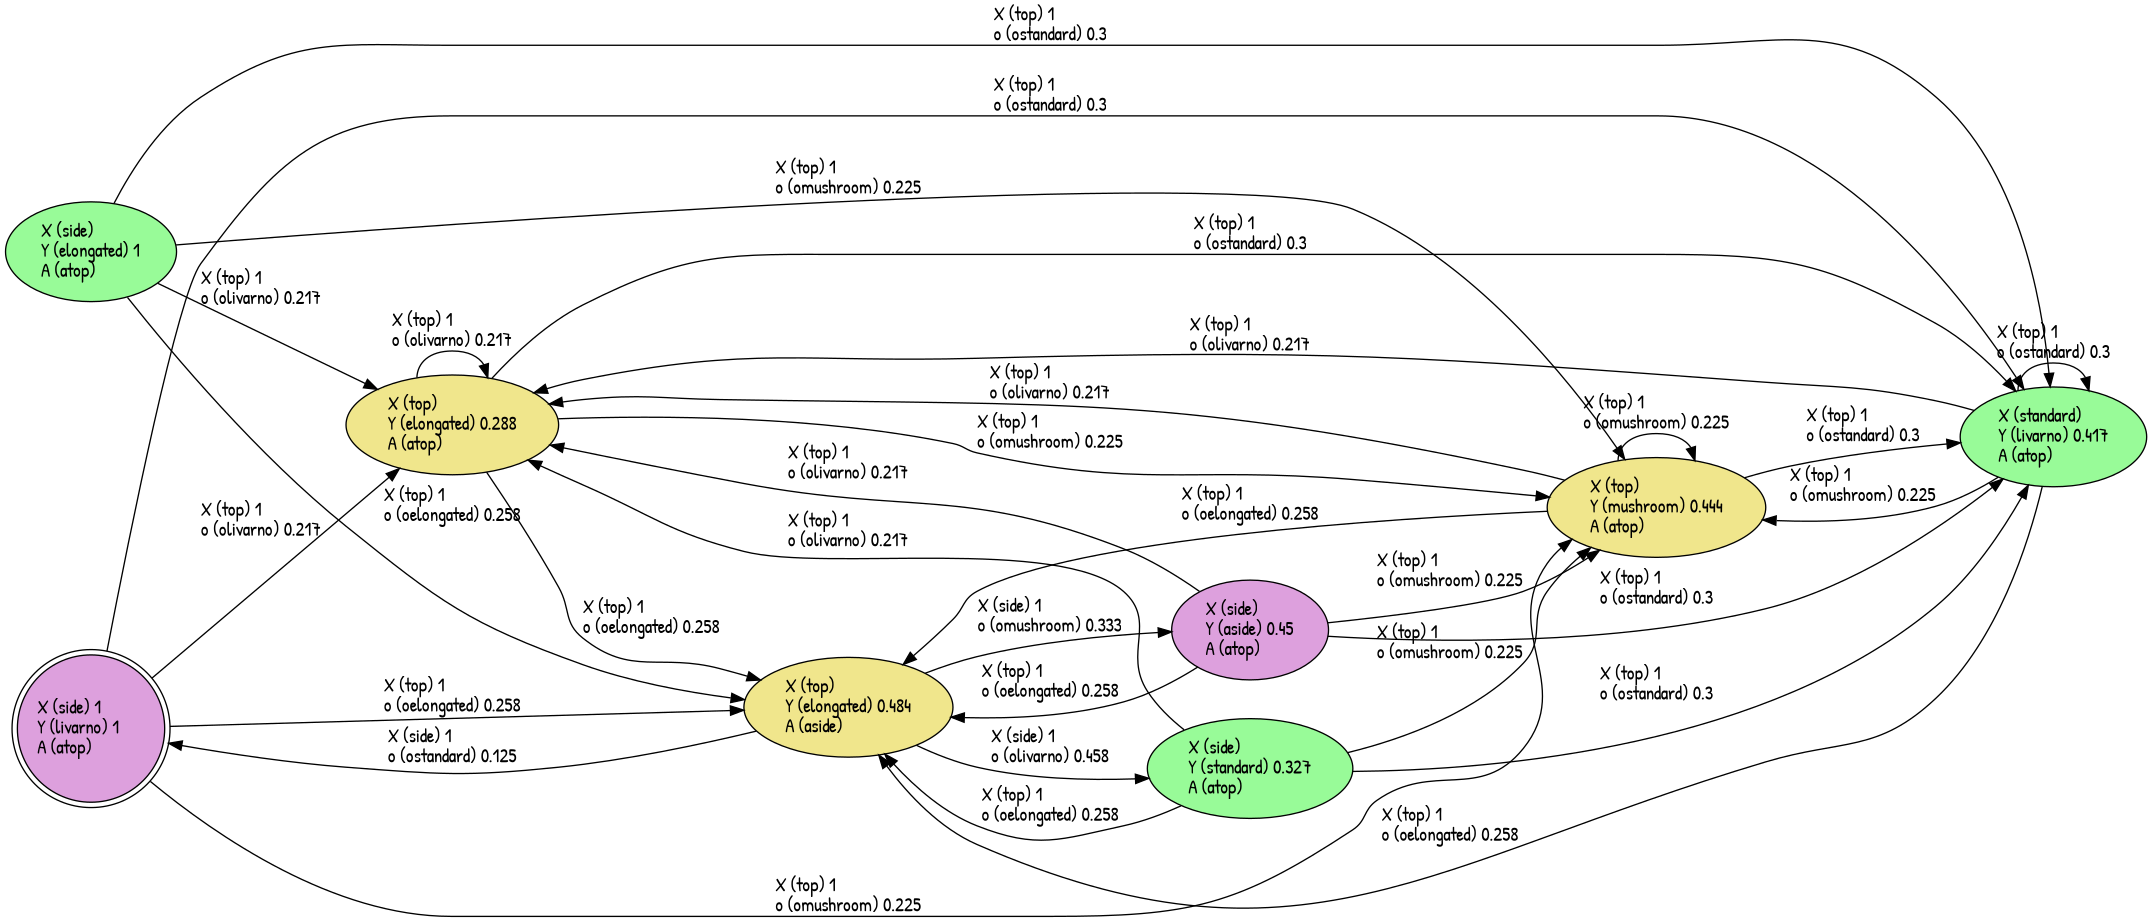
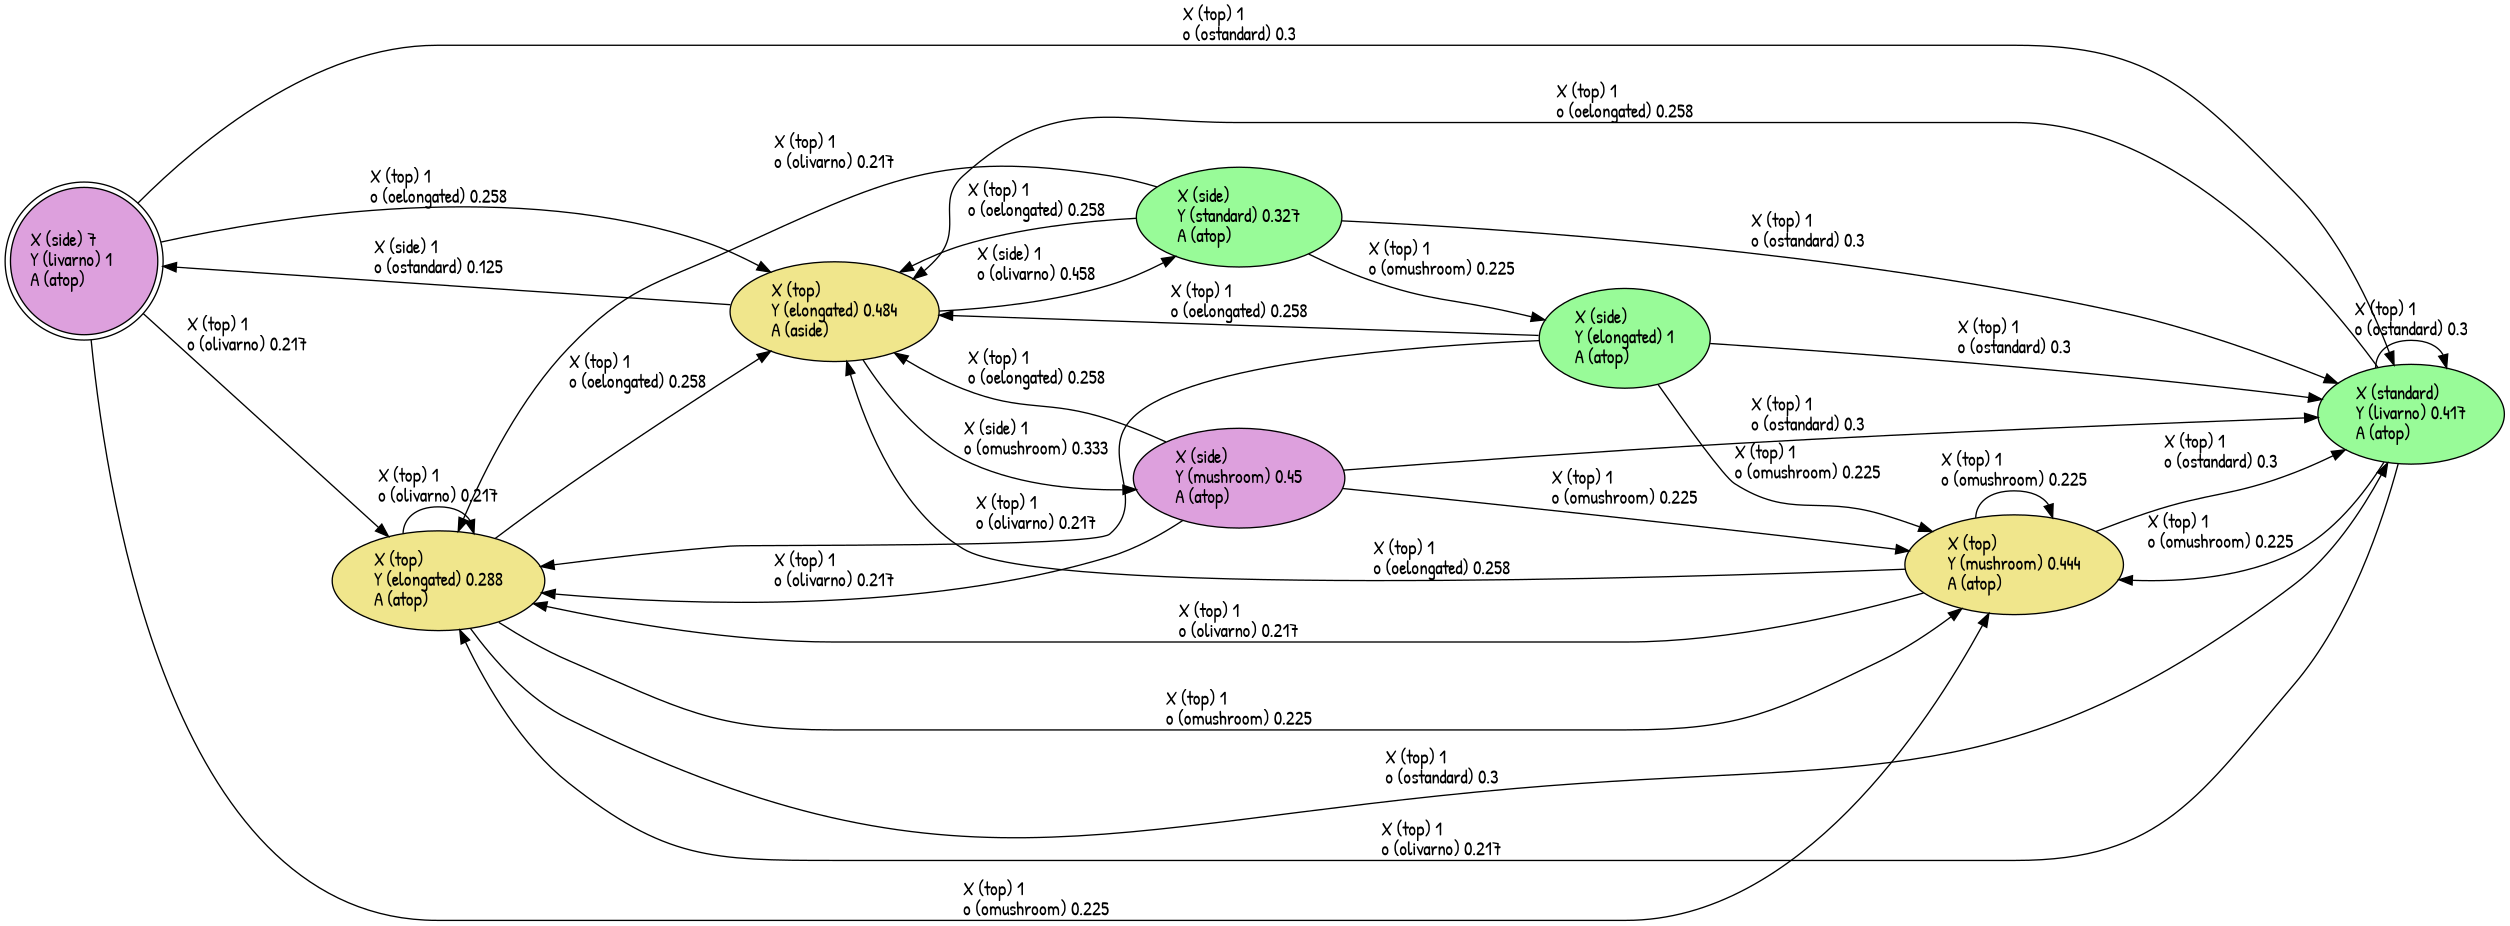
  digraph {
    fontname="Patrick Hand"
    rankdir=LR
    node [fillcolor=khaki fontname="Patrick Hand" style=filled]
    edge [fontname="Patrick Hand"]
-   n1 [fillcolor=plum label="X (side) 1\lY (livarno) 1\lA (atop)\l" labeljust=l shape=doublecircle]
+   n1 [fillcolor=plum label="X (side) 7\lY (livarno) 1\lA (atop)\l" labeljust=l shape=doublecircle]
    n2 [label="X (top)\lY (elongated) 0.288\lA (atop)\l"]
    n3 [label="X (top)\lY (elongated) 0.484\lA (aside)\l"]
    n4 [fillcolor=palegreen label="X (standard)\lY (livarno) 0.417\lA (atop)\l"]
    n5 [label="X (top)\lY (mushroom) 0.444\lA (atop)\l"]
-   n6 [fillcolor=plum label="X (side)\lY (aside) 0.45\lA (atop)\l"]
+   n6 [fillcolor=plum label="X (side)\lY (mushroom) 0.45\lA (atop)\l"]
    n7 [fillcolor=palegreen label="X (side)\lY (standard) 0.327\lA (atop)\l"]
    n8 [fillcolor=palegreen label="X (side)\lY (elongated) 1\lA (atop)\l"]
    n1 -> n2 [label="X (top) 1\lo (olivarno) 0.217\l"]
    n1 -> n3 [label="X (top) 1\lo (oelongated) 0.258\l"]
    n1 -> n4 [label="X (top) 1\lo (ostandard) 0.3\l"]
    n1 -> n5 [label="X (top) 1\lo (omushroom) 0.225\l"]
    n2 -> n2 [label="X (top) 1\lo (olivarno) 0.217\l"]
    n2 -> n3 [label="X (top) 1\lo (oelongated) 0.258\l"]
    n2 -> n4 [label="X (top) 1\lo (ostandard) 0.3\l"]
    n2 -> n5 [label="X (top) 1\lo (omushroom) 0.225\l"]
    n3 -> n1 [label="X (side) 1\lo (ostandard) 0.125\l"]
    n3 -> n6 [label="X (side) 1\lo (omushroom) 0.333\l"]
    n3 -> n7 [label="X (side) 1\lo (olivarno) 0.458\l"]
    n4 -> n2 [label="X (top) 1\lo (olivarno) 0.217\l"]
    n4 -> n3 [label="X (top) 1\lo (oelongated) 0.258\l"]
    n4 -> n4 [label="X (top) 1\lo (ostandard) 0.3\l"]
    n4 -> n5 [label="X (top) 1\lo (omushroom) 0.225\l"]
    n5 -> n2 [label="X (top) 1\lo (olivarno) 0.217\l"]
    n5 -> n3 [label="X (top) 1\lo (oelongated) 0.258\l"]
    n5 -> n4 [label="X (top) 1\lo (ostandard) 0.3\l"]
    n5 -> n5 [label="X (top) 1\lo (omushroom) 0.225\l"]
    n6 -> n2 [label="X (top) 1\lo (olivarno) 0.217\l"]
    n6 -> n3 [label="X (top) 1\lo (oelongated) 0.258\l"]
    n6 -> n4 [label="X (top) 1\lo (ostandard) 0.3\l"]
    n6 -> n5 [label="X (top) 1\lo (omushroom) 0.225\l"]
    n7 -> n2 [label="X (top) 1\lo (olivarno) 0.217\l"]
    n7 -> n3 [label="X (top) 1\lo (oelongated) 0.258\l"]
    n7 -> n4 [label="X (top) 1\lo (ostandard) 0.3\l"]
-   n7 -> n5 [label="X (top) 1\lo (omushroom) 0.225\l"]
+   n7 -> n8 [label="X (top) 1\lo (omushroom) 0.225\l"]
    n8 -> n2 [label="X (top) 1\lo (olivarno) 0.217\l"]
    n8 -> n3 [label="X (top) 1\lo (oelongated) 0.258\l"]
    n8 -> n4 [label="X (top) 1\lo (ostandard) 0.3\l"]
    n8 -> n5 [label="X (top) 1\lo (omushroom) 0.225\l"]
  }
